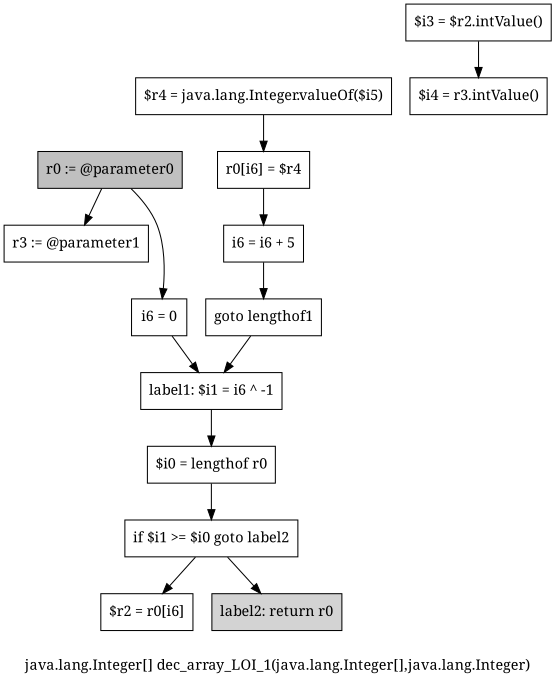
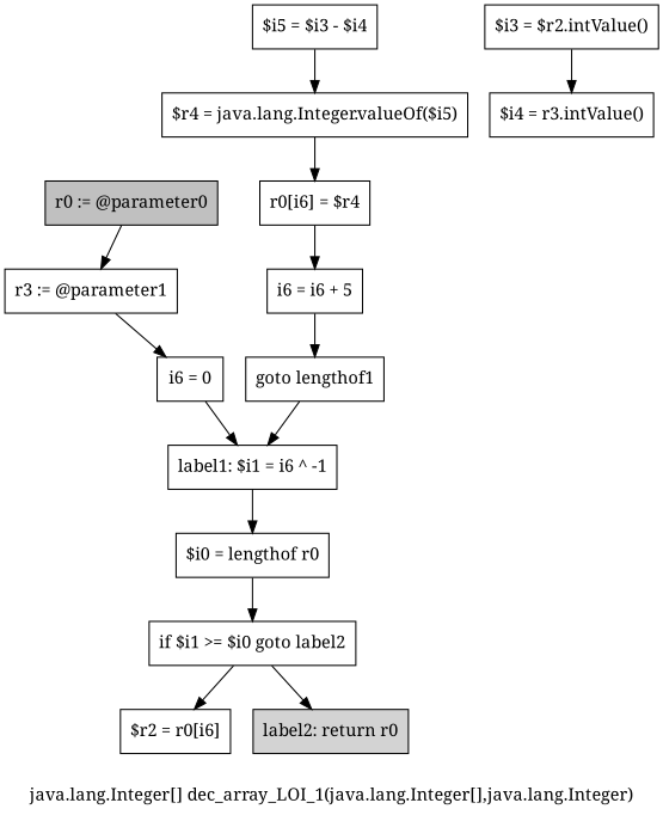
  digraph {
    fontname="Noto Serif"
    label="java.lang.Integer[] dec_array_LOI_1(java.lang.Integer[],java.lang.Integer)"
    node [fontname="Noto Serif" shape=box]
    edge [fontname="Noto Serif"]
    n1 [fillcolor=gray label="r0 := @parameter0" style=filled]
    n2 [label="r3 := @parameter1"]
    n3 [label="i6 = 0"]
    n4 [label="label1: $i1 = i6 ^ -1"]
    n5 [label="$i0 = lengthof r0"]
    n6 [label="if $i1 >= $i0 goto label2"]
    n7 [label="$r2 = r0[i6]"]
    n8 [fillcolor=lightgray label="label2: return r0" style=filled]
    n9 [label="$i3 = $r2.intValue()"]
    n10 [label="$i4 = r3.intValue()"]
+   n11 [label="$i5 = $i3 - $i4"]
    n12 [label="$r4 = java.lang.Integer.valueOf($i5)"]
    n13 [label="r0[i6] = $r4"]
    n14 [label="i6 = i6 + 5"]
    n15 [label="goto lengthof1"]
    n1 -> n2
-   n1 -> n3
+   n2 -> n3
    n3 -> n4
    n4 -> n5
    n5 -> n6
    n6 -> n7
    n6 -> n8
    n9 -> n10
+   n11 -> n12
    n12 -> n13
    n13 -> n14
    n14 -> n15
    n15 -> n4
  }
